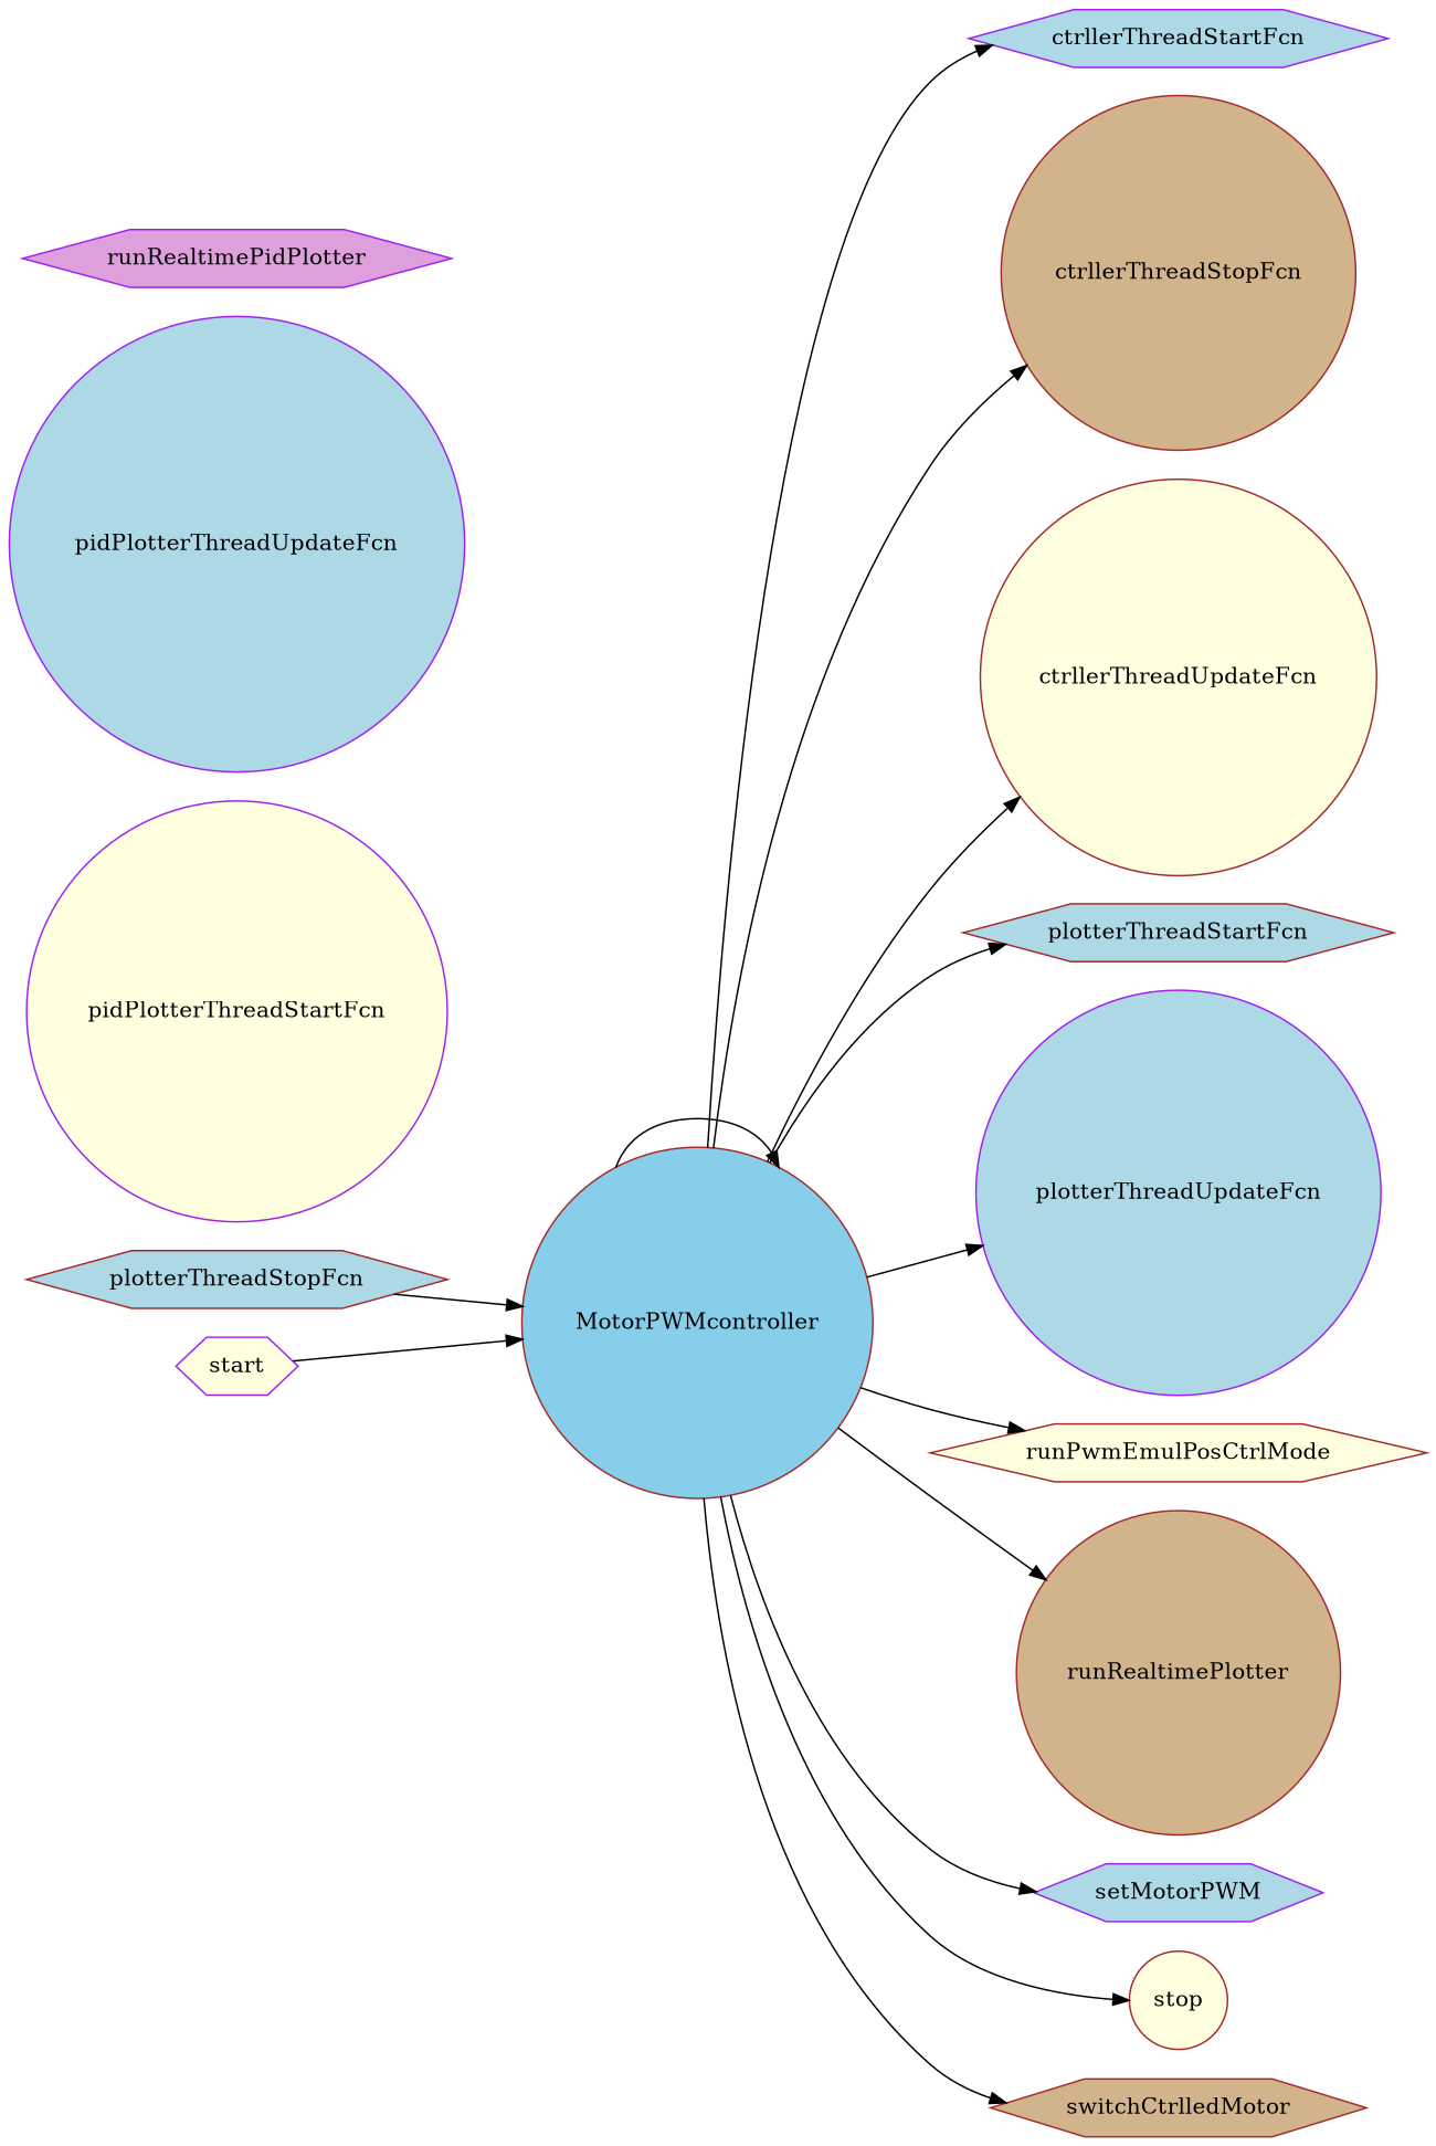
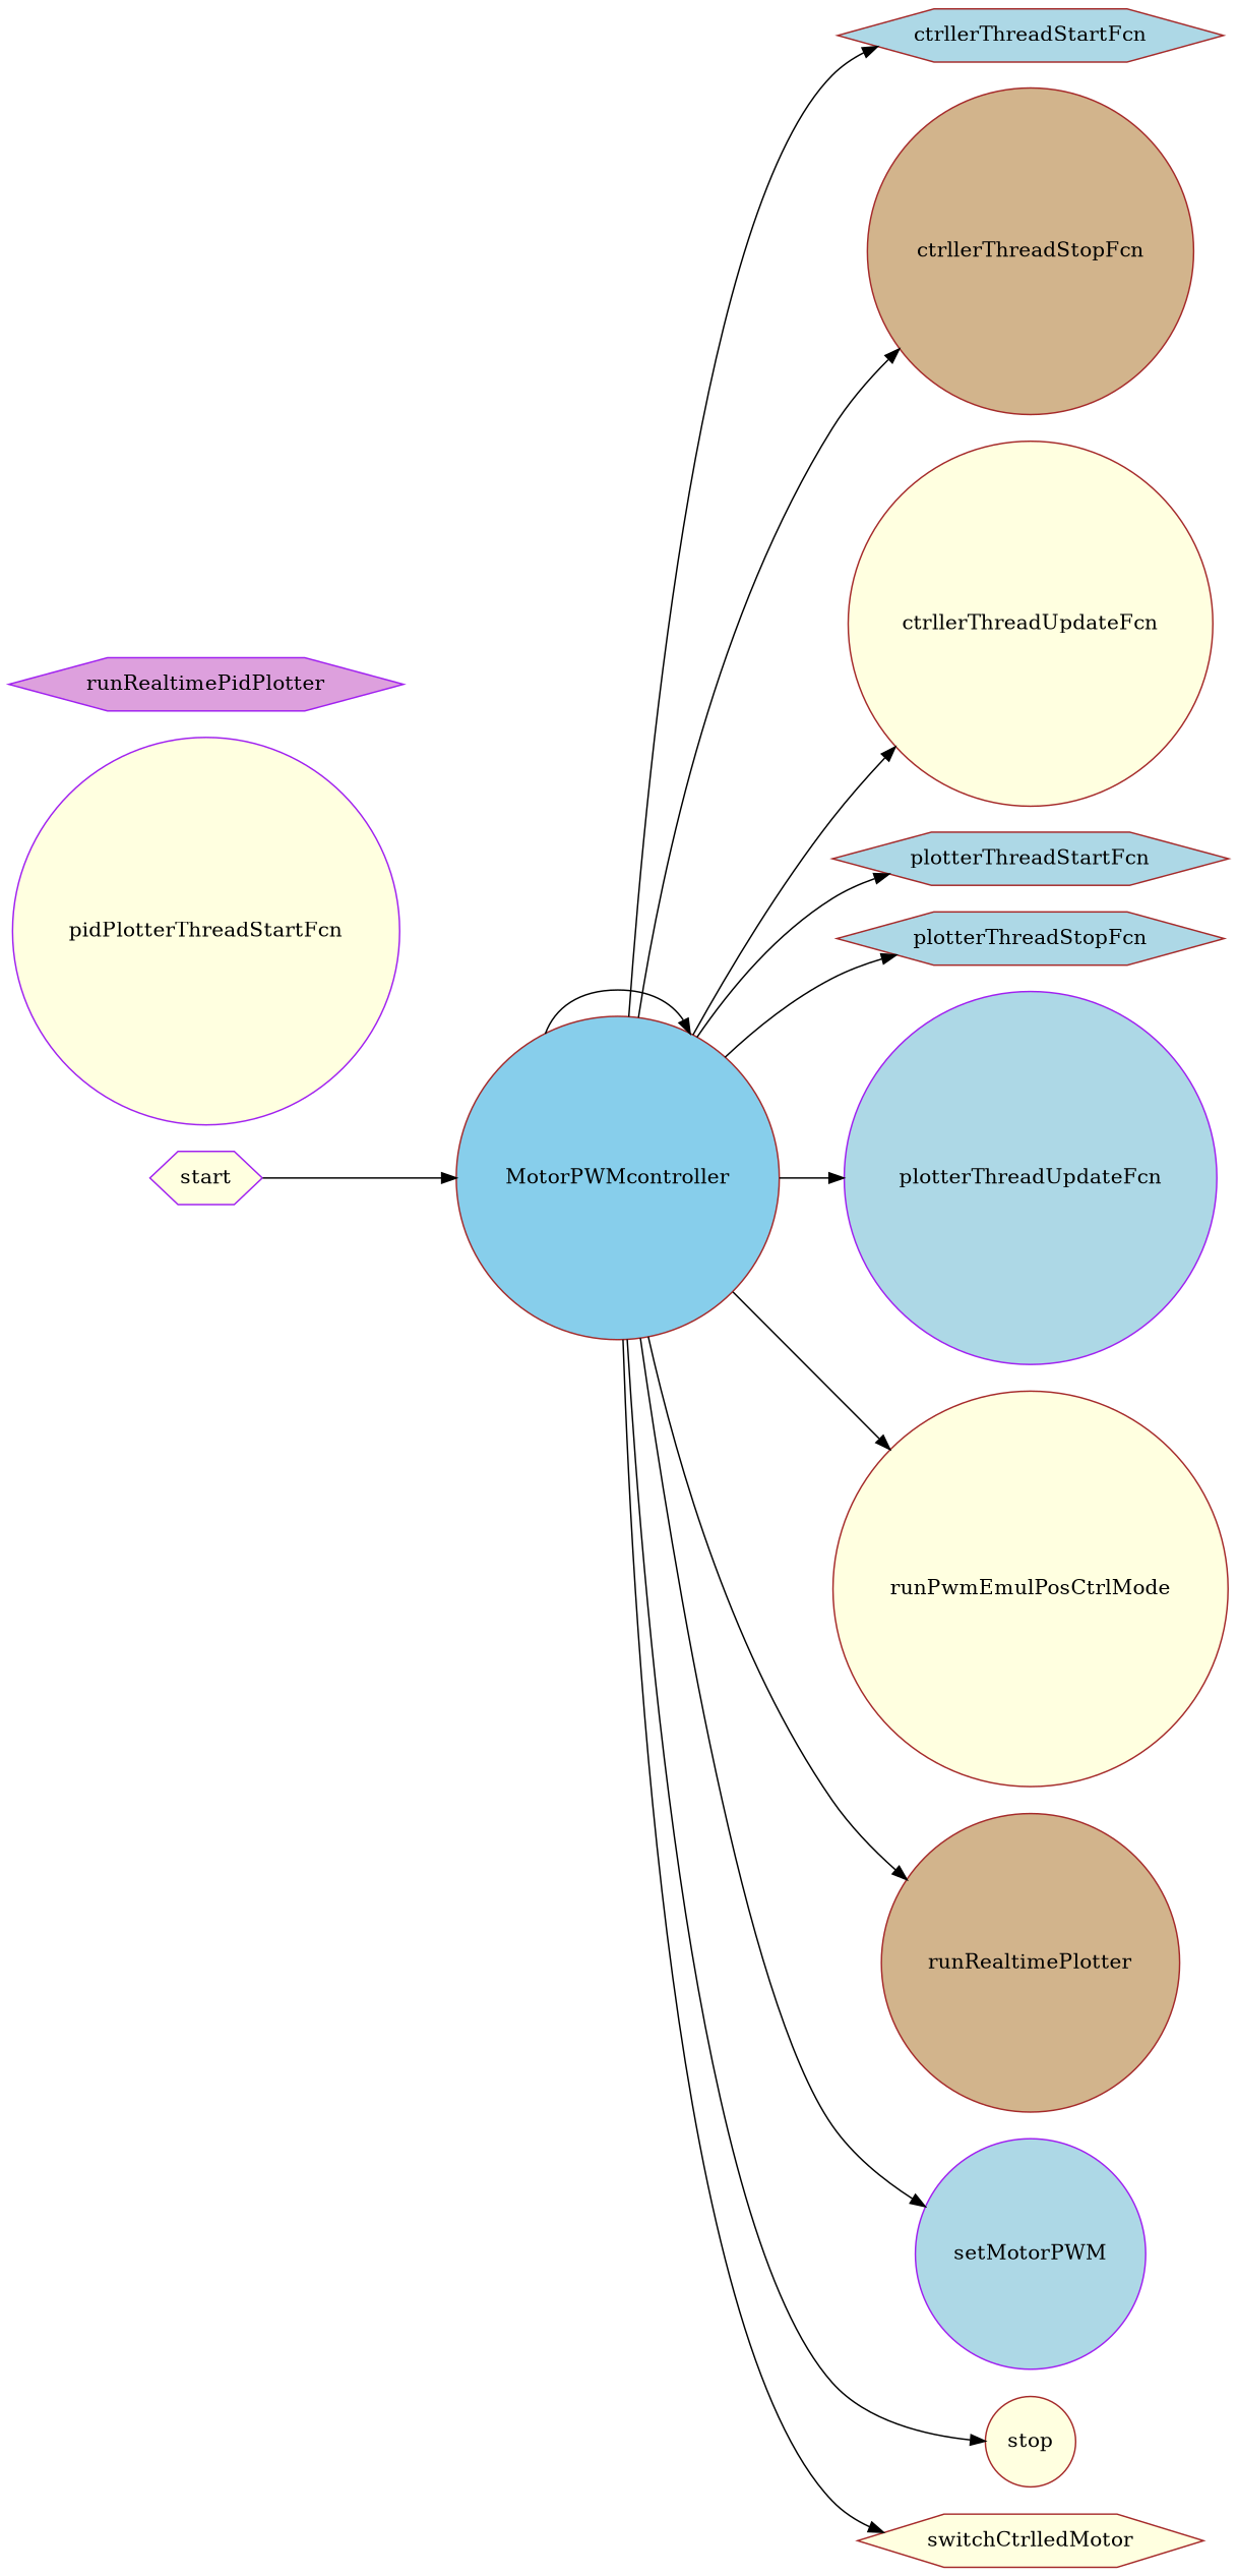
  digraph {
    rankdir=LR
    node [color=brown fillcolor=lightblue shape=circle style=filled]
    MotorPWMcontroller [fillcolor=skyblue]
-   ctrllerThreadStartFcn [color=purple shape=hexagon]
+   ctrllerThreadStartFcn [shape=hexagon]
    ctrllerThreadStopFcn [fillcolor=tan]
    ctrllerThreadUpdateFcn [fillcolor=lightyellow]
    plotterThreadStartFcn [shape=hexagon]
    plotterThreadStopFcn [shape=hexagon]
    plotterThreadUpdateFcn [color=purple]
-   runPwmEmulPosCtrlMode [fillcolor=lightyellow shape=hexagon]
+   runPwmEmulPosCtrlMode [fillcolor=lightyellow]
    runRealtimePlotter [fillcolor=tan]
-   setMotorPWM [color=purple shape=hexagon]
+   setMotorPWM [color=purple]
    stop [fillcolor=lightyellow]
-   switchCtrlledMotor [fillcolor=tan shape=hexagon]
+   switchCtrlledMotor [fillcolor=lightyellow shape=hexagon]
    start [color=purple fillcolor=lightyellow shape=hexagon]
    pidPlotterThreadStartFcn [color=purple fillcolor=lightyellow]
-   pidPlotterThreadUpdateFcn [color=purple]
    runRealtimePidPlotter [color=purple fillcolor=plum shape=hexagon]
    MotorPWMcontroller -> MotorPWMcontroller
    MotorPWMcontroller -> ctrllerThreadStartFcn
    MotorPWMcontroller -> ctrllerThreadStopFcn
    MotorPWMcontroller -> ctrllerThreadUpdateFcn
    MotorPWMcontroller -> plotterThreadStartFcn
-   plotterThreadStopFcn -> MotorPWMcontroller
+   MotorPWMcontroller -> plotterThreadStopFcn
    MotorPWMcontroller -> plotterThreadUpdateFcn
    MotorPWMcontroller -> runPwmEmulPosCtrlMode
    MotorPWMcontroller -> runRealtimePlotter
    MotorPWMcontroller -> setMotorPWM
    MotorPWMcontroller -> stop
    MotorPWMcontroller -> switchCtrlledMotor
    start -> MotorPWMcontroller
  }
